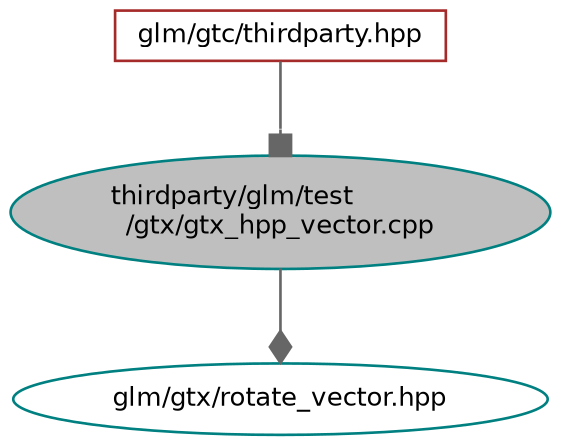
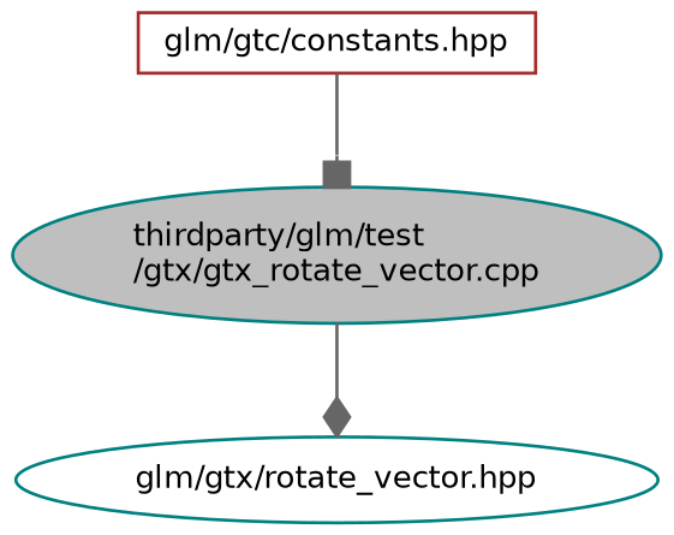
  digraph {
    node [color=teal fillcolor=white fontname=Helvetica fontsize=10 shape=ellipse style=filled]
    edge [color=gray40 fontname=Helvetica fontsize=10 labelfontname=Helvetica labelfontsize=10 style=solid]
-   n1 [fillcolor=grey75 fontcolor=black height=0.2 label="thirdparty/glm/test\l/gtx/gtx_hpp_vector.cpp" width=0.4]
+   n1 [fillcolor=grey75 fontcolor=black height=0.2 label="thirdparty/glm/test\l/gtx/gtx_rotate_vector.cpp" width=0.4]
    n2 [height=0.2 label="glm/gtx/rotate_vector.hpp" width=0.4]
-   n3 [color=brown height=0.2 label="glm/gtc/thirdparty.hpp" shape=box width=0.4]
+   n3 [color=brown height=0.2 label="glm/gtc/constants.hpp" shape=box width=0.4]
    n1 -> n2 [arrowhead=diamond]
    n3 -> n1 [arrowhead=box]
  }
